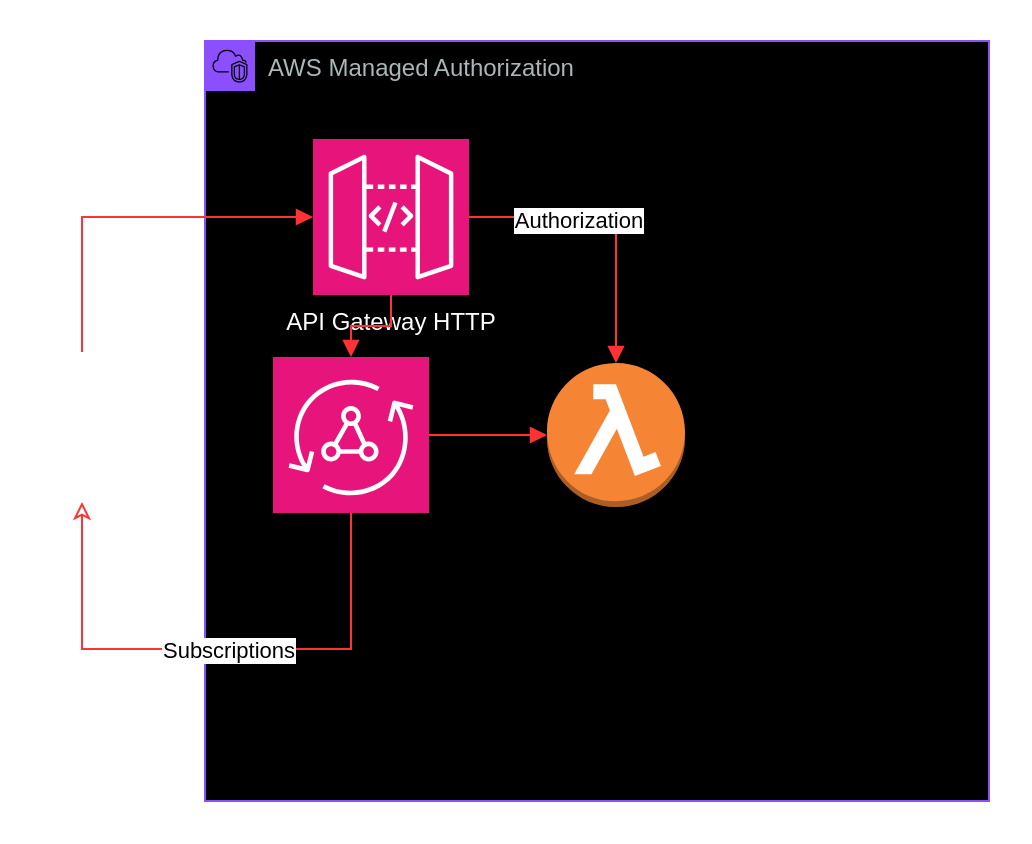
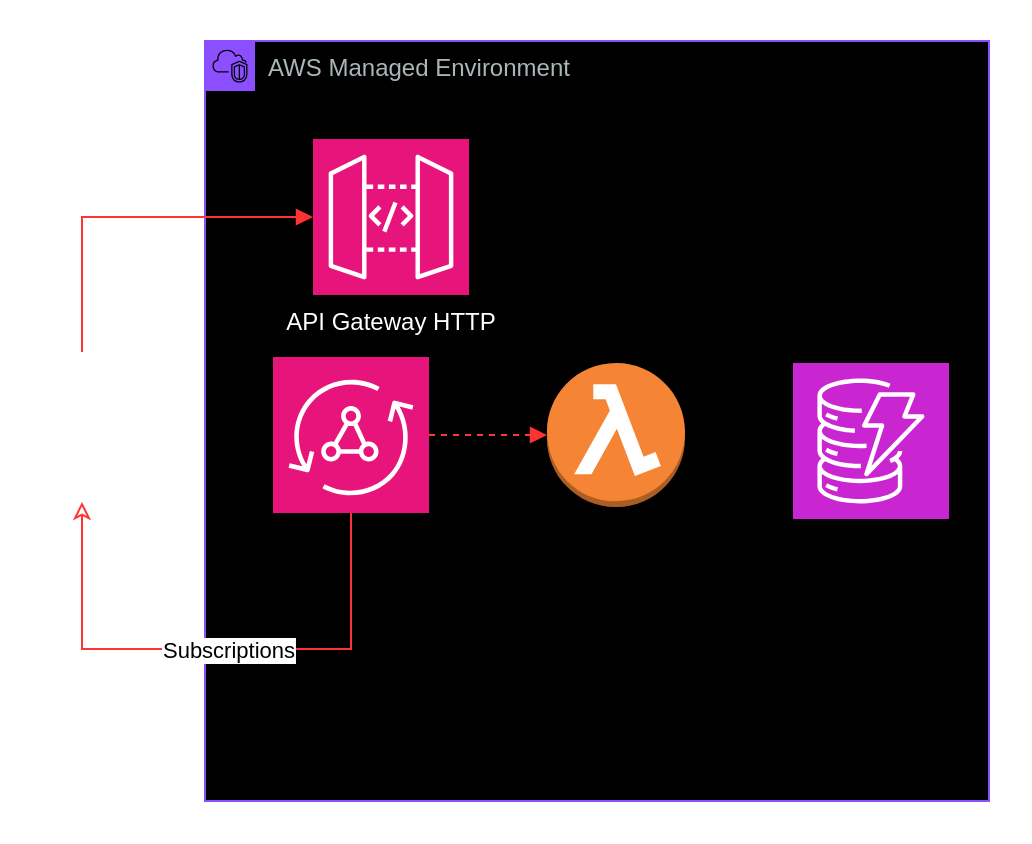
  <mxCell id="0" />
  <mxCell id="1" parent="0" />
- <mxCell id="2" value="AWS Managed Authorization" style="points=[[0,0],[0.25,0],[0.5,0],[0.75,0],[1,0],[1,0.25],[1,0.5],[1,0.75],[1,1],[0.75,1],[0.5,1],[0.25,1],[0,1],[0,0.75],[0,0.5],[0,0.25]];outlineConnect=0;gradientColor=none;html=1;whiteSpace=wrap;fontSize=12;fontStyle=0;container=1;pointerEvents=0;collapsible=0;recursiveResize=0;shape=mxgraph.aws4.group;grIcon=mxgraph.aws4.group_vpc2;strokeColor=#8C4FFF;fillColor=light-dark(#000000,#660033);verticalAlign=top;align=left;spacingLeft=30;fontColor=light-dark(#AAB7B8,#FFFFFF);dashed=0;" parent="1" vertex="1"><mxGeometry x="102" y="20" width="392" height="380" as="geometry" /></mxCell>
+ <mxCell id="2" value="AWS Managed Environment" style="points=[[0,0],[0.25,0],[0.5,0],[0.75,0],[1,0],[1,0.25],[1,0.5],[1,0.75],[1,1],[0.75,1],[0.5,1],[0.25,1],[0,1],[0,0.75],[0,0.5],[0,0.25]];outlineConnect=0;gradientColor=none;html=1;whiteSpace=wrap;fontSize=12;fontStyle=0;container=1;pointerEvents=0;collapsible=0;recursiveResize=0;shape=mxgraph.aws4.group;grIcon=mxgraph.aws4.group_vpc2;strokeColor=#8C4FFF;fillColor=light-dark(#000000,#660033);verticalAlign=top;align=left;spacingLeft=30;fontColor=light-dark(#AAB7B8,#FFFFFF);dashed=0;" parent="1" vertex="1"><mxGeometry x="102" y="20" width="392" height="380" as="geometry" /></mxCell>
  <mxCell id="3" value="Lambda" style="outlineConnect=0;dashed=0;verticalLabelPosition=bottom;verticalAlign=top;align=center;html=1;shape=mxgraph.aws3.lambda_function;fillColor=#F58534;gradientColor=none;" parent="2" vertex="1"><mxGeometry x="171" y="161" width="69" height="72" as="geometry" /></mxCell>
  <mxCell id="4" value="Lambda&lt;span style=&quot;background-color: transparent; color: light-dark(rgb(0, 0, 0), rgb(255, 255, 255));&quot;&gt;ync&lt;/span&gt;" style="sketch=0;points=[[0,0,0],[0.25,0,0],[0.5,0,0],[0.75,0,0],[1,0,0],[0,1,0],[0.25,1,0],[0.5,1,0],[0.75,1,0],[1,1,0],[0,0.25,0],[0,0.5,0],[0,0.75,0],[1,0.25,0],[1,0.5,0],[1,0.75,0]];outlineConnect=0;fontColor=light-dark(#000000,#FFFFFF);fillColor=#E7157B;strokeColor=#ffffff;dashed=0;verticalLabelPosition=bottom;verticalAlign=top;align=center;html=1;fontSize=12;fontStyle=0;aspect=fixed;shape=mxgraph.aws4.resourceIcon;resIcon=mxgraph.aws4.appsync;" parent="2" vertex="1"><mxGeometry x="34" y="158" width="78" height="78" as="geometry" /></mxCell>
- <mxCell id="5" value="" style="edgeStyle=orthogonalEdgeStyle;html=1;endArrow=block;elbow=vertical;startArrow=none;endFill=1;strokeColor=#FF3333;rounded=0;" parent="2" source="4" target="3" edge="1"><mxGeometry width="100" relative="1" as="geometry"><mxPoint x="-25" y="119" as="sourcePoint" /><mxPoint x="131" y="168" as="targetPoint" /></mxGeometry></mxCell>
+ <mxCell id="5" value="" style="edgeStyle=orthogonalEdgeStyle;html=1;endArrow=block;elbow=vertical;startArrow=none;endFill=1;strokeColor=#FF3333;rounded=0;dashed=1;" parent="2" source="4" target="3" edge="1"><mxGeometry width="100" relative="1" as="geometry"><mxPoint x="-25" y="119" as="sourcePoint" /><mxPoint x="131" y="168" as="targetPoint" /></mxGeometry></mxCell>
+ <mxCell id="6" value="&lt;font style=&quot;color: light-dark(rgb(0, 0, 0), rgb(255, 255, 255));&quot;&gt;DynamoDB&lt;/font&gt;" style="sketch=0;points=[[0,0,0],[0.25,0,0],[0.5,0,0],[0.75,0,0],[1,0,0],[0,1,0],[0.25,1,0],[0.5,1,0],[0.75,1,0],[1,1,0],[0,0.25,0],[0,0.5,0],[0,0.75,0],[1,0.25,0],[1,0.5,0],[1,0.75,0]];outlineConnect=0;fontColor=#232F3E;fillColor=#C925D1;strokeColor=#ffffff;dashed=0;verticalLabelPosition=bottom;verticalAlign=top;align=center;html=1;fontSize=12;fontStyle=0;aspect=fixed;shape=mxgraph.aws4.resourceIcon;resIcon=mxgraph.aws4.dynamodb;" parent="2" vertex="1"><mxGeometry x="294" y="161" width="78" height="78" as="geometry" /></mxCell>
  <mxCell id="7" value="&lt;font&gt;API Gateway HTTP&lt;/font&gt;" style="sketch=0;points=[[0,0,0],[0.25,0,0],[0.5,0,0],[0.75,0,0],[1,0,0],[0,1,0],[0.25,1,0],[0.5,1,0],[0.75,1,0],[1,1,0],[0,0.25,0],[0,0.5,0],[0,0.75,0],[1,0.25,0],[1,0.5,0],[1,0.75,0]];outlineConnect=0;fillColor=#E7157B;strokeColor=#ffffff;dashed=0;verticalLabelPosition=bottom;verticalAlign=top;align=center;html=1;aspect=fixed;shape=mxgraph.aws4.resourceIcon;resIcon=mxgraph.aws4.api_gateway;fontColor=light-dark(#FFFFFF,#FFFFFF);" parent="1" vertex="1"><mxGeometry x="156" y="69" width="78" height="78" as="geometry" /></mxCell>
  <mxCell id="8" value="" style="sketch=0;outlineConnect=0;fontColor=#FFFFFF;gradientColor=none;fillColor=light-dark(#FFFFFF,#007FFF);strokeColor=none;dashed=0;verticalLabelPosition=bottom;verticalAlign=top;align=center;html=1;fontSize=12;fontStyle=0;aspect=fixed;pointerEvents=1;shape=mxgraph.aws4.mobile_client;" parent="1" vertex="1"><mxGeometry x="20" y="174" width="41" height="78" as="geometry" /></mxCell>
  <mxCell id="9" value="" style="edgeStyle=orthogonalEdgeStyle;html=1;endArrow=block;elbow=vertical;startArrow=none;endFill=1;strokeColor=#FF3333;rounded=0;" parent="1" source="8" target="7" edge="1"><mxGeometry width="100" relative="1" as="geometry"><mxPoint x="217" y="139" as="sourcePoint" /><mxPoint x="302" y="139" as="targetPoint" /><Array as="points"><mxPoint x="41" y="108" /></Array></mxGeometry></mxCell>
  <mxCell id="10" value="" style="edgeStyle=orthogonalEdgeStyle;html=1;endArrow=none;elbow=vertical;startArrow=classic;endFill=1;strokeColor=#FF3333;rounded=0;startFill=0;entryX=0.5;entryY=1;entryDx=0;entryDy=0;entryPerimeter=0;" parent="1" source="8" target="4" edge="1"><mxGeometry width="100" relative="1" as="geometry"><mxPoint x="51" y="186" as="sourcePoint" /><mxPoint x="135" y="324" as="targetPoint" /><Array as="points"><mxPoint x="41" y="324" /><mxPoint x="175" y="324" /></Array></mxGeometry></mxCell>
  <mxCell id="11" value="Subscriptions" style="edgeLabel;html=1;align=center;verticalAlign=middle;resizable=0;points=[];" vertex="1" connectable="0" parent="10"><mxGeometry x="0.068" relative="1" as="geometry"><mxPoint as="offset" /></mxGeometry></mxCell>
- <mxCell id="12" value="" style="edgeStyle=orthogonalEdgeStyle;html=1;endArrow=block;elbow=vertical;startArrow=none;endFill=1;strokeColor=#FF3333;rounded=0;" parent="1" source="7" target="4" edge="1"><mxGeometry width="100" relative="1" as="geometry"><mxPoint x="201" y="150" as="sourcePoint" /><mxPoint x="341.5" y="196" as="targetPoint" /></mxGeometry></mxCell>
- <mxCell id="13" value="" style="edgeStyle=orthogonalEdgeStyle;html=1;endArrow=block;elbow=vertical;startArrow=none;endFill=1;strokeColor=#FF3333;rounded=0;" parent="1" source="7" target="3" edge="1"><mxGeometry width="100" relative="1" as="geometry"><mxPoint x="291" y="148" as="sourcePoint" /><mxPoint x="386" y="80" as="targetPoint" /><Array as="points" /></mxGeometry></mxCell>
- <mxCell id="14" value="Authorization" style="edgeLabel;html=1;align=center;verticalAlign=middle;resizable=0;points=[];" parent="13" vertex="1" connectable="0"><mxGeometry x="-0.263" y="-1" relative="1" as="geometry"><mxPoint as="offset" /></mxGeometry></mxCell>
